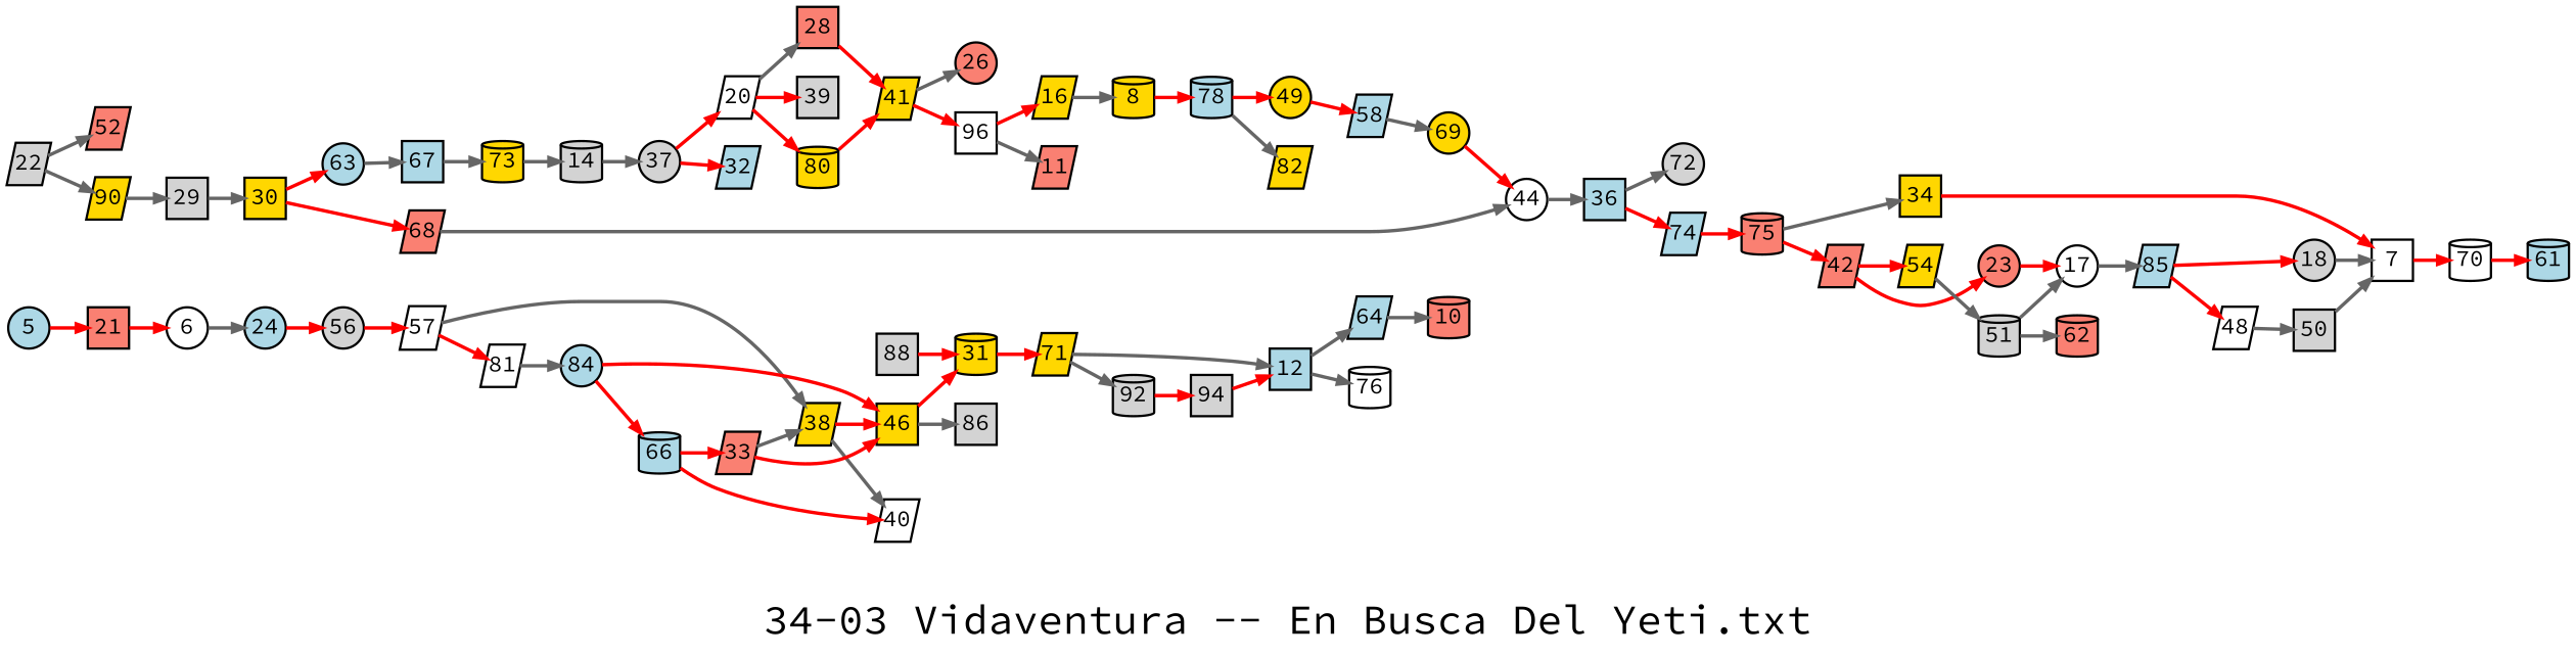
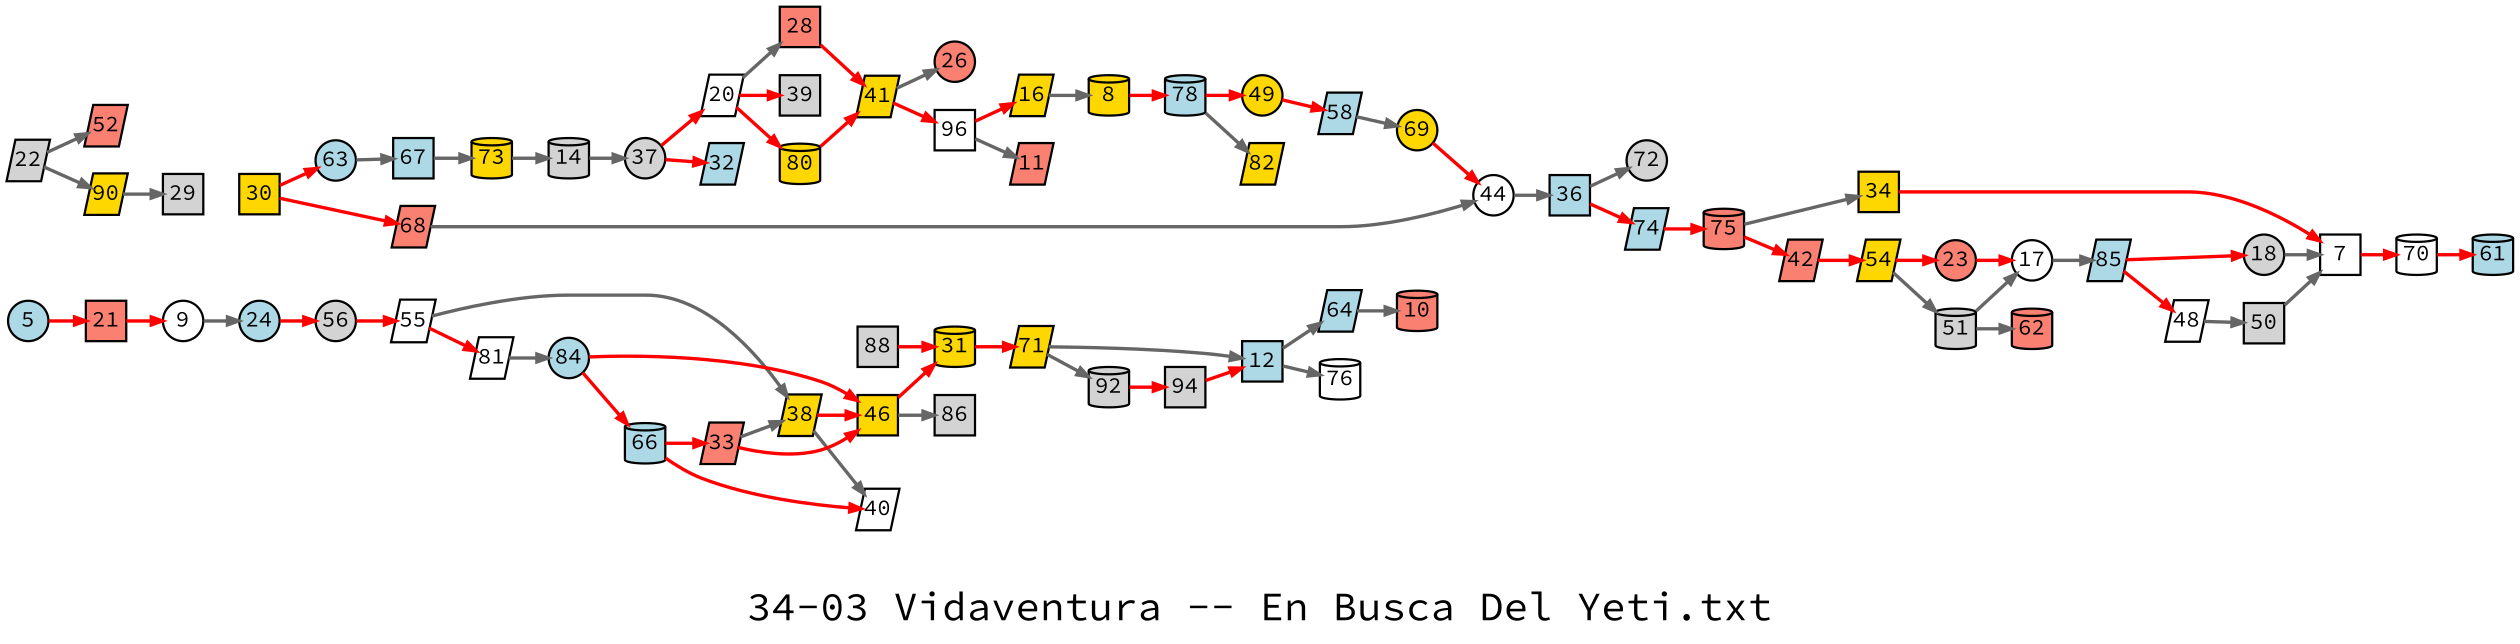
  digraph {
    fontname="Source Code Pro"
    fontsize=36
    label="34-03 Vidaventura -- En Busca Del Yeti.txt"
    nodesep=0.35
    ordering=out
    rankdir=LR
    ranksep=0.45
    node [fillcolor=gold fixedsize=true fontname="Source Code Pro" fontsize=20 labelfloat=true margin="0,0" penwidth=2 regular=true shape=parallelogram style=filled]
    edge [color=red fontname="Source Code Pro" fontsize=12 labelfloat=true penwidth=3]
    5 [fillcolor=lightblue shape=ellipse]
    21 [fillcolor=salmon shape=box]
-   6 [fillcolor=white shape=ellipse]
+   6 [fillcolor=white shape=ellipse label=9]
    24 [fillcolor=lightblue shape=ellipse]
    56 [fillcolor=lightgrey shape=ellipse]
-   57 [fillcolor=white]
+   57 [fillcolor=white label=55]
    7 [fillcolor=white shape=box]
    70 [fillcolor=white shape=cylinder]
    61 [fillcolor=lightblue shape=cylinder]
    8 [shape=cylinder]
    78 [fillcolor=lightblue shape=cylinder]
    49 [shape=ellipse]
    82
    58 [fillcolor=lightblue]
    10 [fillcolor=salmon shape=cylinder]
    22 [fillcolor=lightgrey]
    52 [fillcolor=salmon]
    90
    29 [fillcolor=lightgrey shape=box]
    12 [fillcolor=lightblue shape=box]
    64 [fillcolor=lightblue]
    76 [fillcolor=white shape=cylinder]
    n23 [label=73 shape=cylinder]
    14 [fillcolor=lightgrey shape=cylinder]
    37 [fillcolor=lightgrey shape=ellipse]
    20 [fillcolor=white]
    28 [fillcolor=salmon shape=box]
    39 [fillcolor=lightgrey shape=box]
    80 [shape=cylinder]
    32 [fillcolor=lightblue]
    41
    16
    17 [fillcolor=white shape=ellipse]
    85 [fillcolor=lightblue]
    18 [fillcolor=lightgrey shape=ellipse]
    48 [fillcolor=white]
    50 [fillcolor=lightgrey shape=box]
    26 [fillcolor=salmon shape=ellipse]
    96 [fillcolor=white shape=box]
    30 [shape=box]
    23 [fillcolor=salmon shape=ellipse]
    38
    81 [fillcolor=white]
    11 [fillcolor=salmon]
    63 [fillcolor=lightblue shape=ellipse]
    68 [fillcolor=salmon]
    67 [fillcolor=lightblue shape=box]
    44 [fillcolor=white shape=ellipse]
    36 [fillcolor=lightblue shape=box]
    31 [shape=cylinder]
    71
    92 [fillcolor=lightgrey shape=cylinder]
    94 [fillcolor=lightgrey shape=box]
    33 [fillcolor=salmon]
    46 [shape=box]
    40 [fillcolor=white]
    86 [fillcolor=lightgrey shape=box]
    34 [shape=box]
    72 [fillcolor=lightgrey shape=ellipse]
    74 [fillcolor=lightblue]
    75 [fillcolor=salmon shape=cylinder]
    42 [fillcolor=salmon]
    54
    51 [fillcolor=lightgrey shape=cylinder]
    62 [fillcolor=salmon shape=cylinder]
    88 [fillcolor=lightgrey shape=box]
    n67 [label=69 shape=ellipse]
    84 [fillcolor=lightblue shape=ellipse]
    66 [fillcolor=lightblue shape=cylinder]
    5 -> 21
    21 -> 6
    6 -> 24 [color=gray40]
    24 -> 56
    56 -> 57
    57 -> 38 [color=gray40]
    57 -> 81
    7 -> 70
    70 -> 61
    8 -> 78
    78 -> 49
    78 -> 82 [color=gray40]
    49 -> 58
    58 -> n67 [color=gray40]
    22 -> 52 [color=gray40]
    22 -> 90 [color=gray40]
    90 -> 29 [color=gray40]
-   29 -> 30 [color=gray40]
    12 -> 64 [color=gray40]
    12 -> 76 [color=gray40]
    64 -> 10 [color=gray40]
    n23 -> 14 [color=gray40]
    14 -> 37 [color=gray40]
    37 -> 20
    37 -> 32
    20 -> 28 [color=gray40]
    20 -> 39
    20 -> 80
    28 -> 41
    80 -> 41
    41 -> 26 [color=gray40]
    41 -> 96
    16 -> 8 [color=gray40]
    17 -> 85 [color=gray40]
    85 -> 18
    85 -> 48
    18 -> 7 [color=gray40]
    48 -> 50 [color=gray40]
    50 -> 7 [color=gray40]
    96 -> 16
    96 -> 11 [color=gray40]
    30 -> 63
    30 -> 68
    23 -> 17
    38 -> 46
    38 -> 40 [color=gray40]
    81 -> 84 [color=gray40]
    63 -> 67 [color=gray40]
    68 -> 44 [color=gray40]
    67 -> n23 [color=gray40]
    44 -> 36 [color=gray40]
    36 -> 72 [color=gray40]
    36 -> 74
    31 -> 71
    71 -> 12 [color=gray40]
    71 -> 92 [color=gray40]
    92 -> 94
    94 -> 12
    33 -> 38 [color=gray40]
    33 -> 46
    46 -> 31
    46 -> 86 [color=gray40]
    34 -> 7
    74 -> 75
    75 -> 34 [color=gray40]
    75 -> 42
    42 -> 54
-   42 -> 23
+   54 -> 23
    54 -> 51 [color=gray40]
    51 -> 17 [color=gray40]
    51 -> 62 [color=gray40]
    88 -> 31
    n67 -> 44
    84 -> 46
    84 -> 66
    66 -> 33
    66 -> 40
  }
